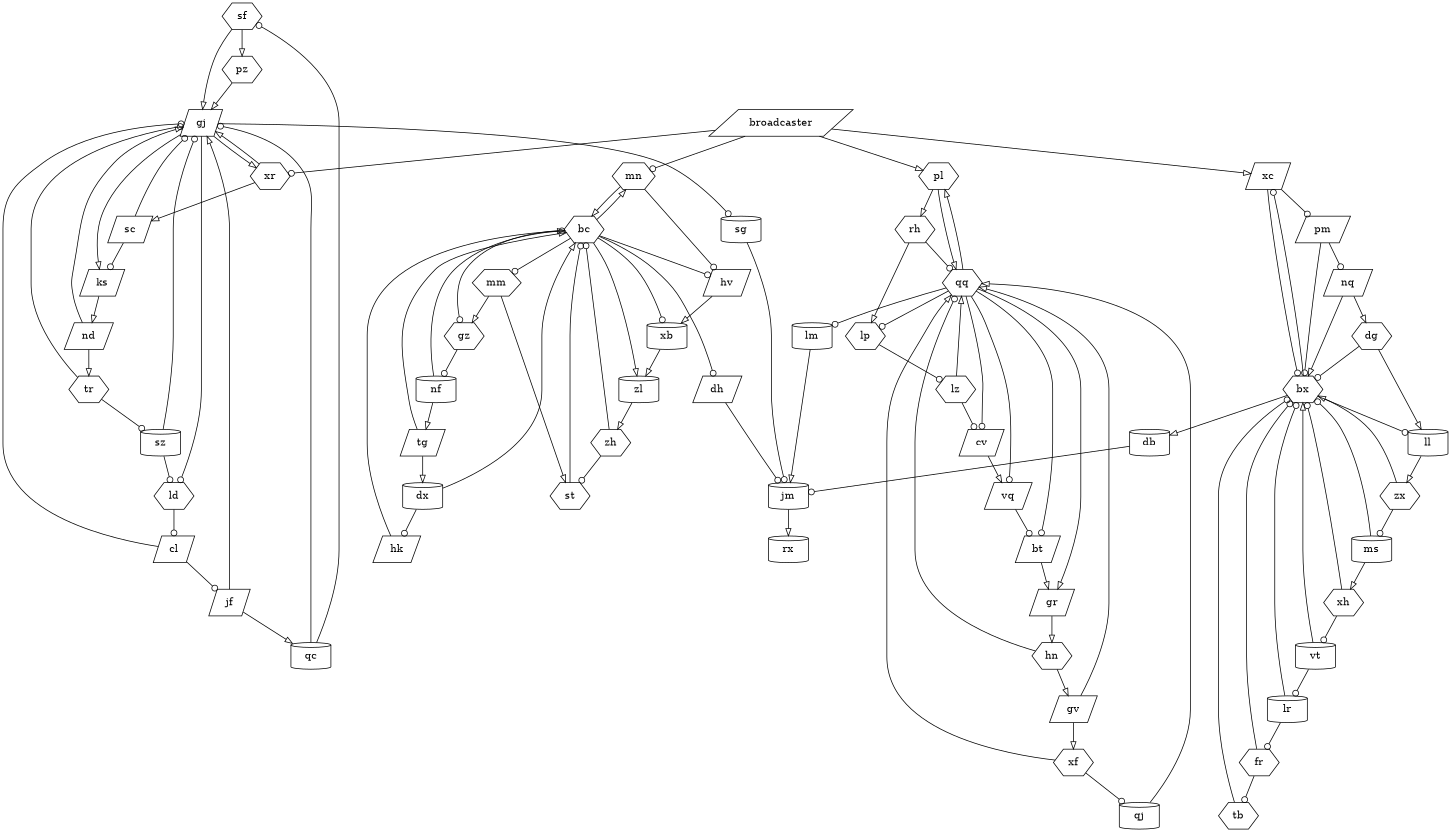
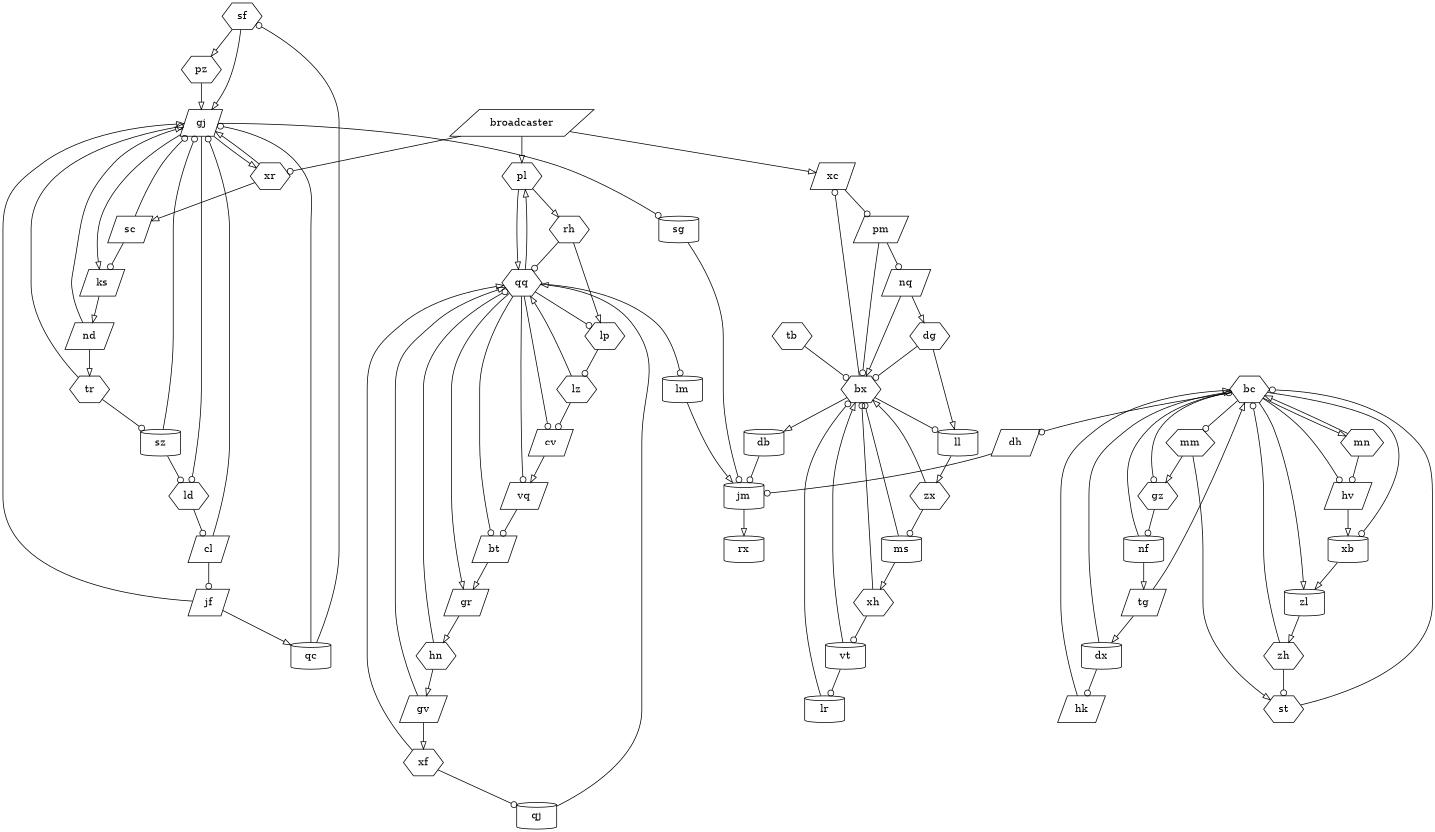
  digraph {
    node [shape=hexagon]
    edge [arrowhead=odot]
    sf
    pz
    gj [shape=parallelogram]
    ks [shape=parallelogram]
    xr
    ld
    sg [shape=cylinder]
    nd [shape=parallelogram]
    sc [shape=parallelogram]
    cl [shape=parallelogram]
    jm [shape=cylinder]
    zh
    bc
    st
    mn
    zl [shape=cylinder]
    xb [shape=cylinder]
    mm
    dh [shape=parallelogram]
    hv [shape=parallelogram]
    gz
    nf [shape=cylinder]
    hk [shape=parallelogram]
    rx [shape=cylinder]
    tg [shape=parallelogram]
    gv [shape=parallelogram]
    xf
    qq
    qj [shape=cylinder]
    gr [shape=parallelogram]
    pl
    cv [shape=parallelogram]
    lp
    vq [shape=parallelogram]
    bt [shape=parallelogram]
    lm [shape=cylinder]
    hn
    rh
    lz
    tr
    sz [shape=cylinder]
    zx
    bx
    ms [shape=cylinder]
    ll [shape=cylinder]
    xc [shape=parallelogram]
    db [shape=cylinder]
    xh
    pm [shape=parallelogram]
    vt [shape=cylinder]
    qc [shape=cylinder]
    jf [shape=parallelogram]
    dg
    dx [shape=cylinder]
    nq [shape=parallelogram]
    lr [shape=cylinder]
-   fr
    tb
    broadcaster [shape=parallelogram]
    sf -> pz [arrowhead=onormal]
    sf -> gj [arrowhead=onormal]
    pz -> gj [arrowhead=onormal]
    gj -> ks [arrowhead=onormal]
    gj -> xr [arrowhead=onormal]
    gj -> ld
    gj -> sg
    ks -> nd [arrowhead=onormal]
    xr -> gj [arrowhead=onormal]
    xr -> sc [arrowhead=onormal]
    ld -> cl
    sg -> jm
    nd -> gj [arrowhead=onormal]
    nd -> tr [arrowhead=onormal]
    sc -> gj
    sc -> ks
    cl -> gj
    cl -> jf
    jm -> rx [arrowhead=onormal]
    zh -> bc
    zh -> st
    bc -> mn [arrowhead=onormal]
    bc -> zl [arrowhead=onormal]
    bc -> xb
    bc -> mm
    bc -> dh
    bc -> hv
    bc -> gz
    st -> bc
    mn -> bc [arrowhead=onormal]
    mn -> hv
    zl -> zh [arrowhead=onormal]
    xb -> zl [arrowhead=onormal]
    mm -> st [arrowhead=onormal]
    mm -> gz [arrowhead=onormal]
    dh -> jm
    hv -> xb [arrowhead=onormal]
    gz -> nf
    nf -> bc
    nf -> tg [arrowhead=onormal]
    hk -> bc [arrowhead=onormal]
    tg -> bc [arrowhead=onormal]
    tg -> dx [arrowhead=onormal]
    gv -> xf [arrowhead=onormal]
    gv -> qq [arrowhead=onormal]
    xf -> qq [arrowhead=onormal]
    xf -> qj
    qq -> gr [arrowhead=onormal]
    qq -> pl [arrowhead=onormal]
    qq -> cv
    qq -> lp
    qq -> vq
    qq -> bt
    qq -> lm
    qj -> qq [arrowhead=onormal]
    gr -> hn [arrowhead=onormal]
    pl -> qq [arrowhead=onormal]
    pl -> rh [arrowhead=onormal]
    cv -> vq [arrowhead=onormal]
    lp -> lz
    vq -> bt
    bt -> gr [arrowhead=onormal]
    lm -> jm [arrowhead=onormal]
    hn -> gv [arrowhead=onormal]
    hn -> qq
    rh -> qq
    rh -> lp [arrowhead=onormal]
    lz -> qq [arrowhead=onormal]
    lz -> cv
    tr -> gj
    tr -> sz
    sz -> gj
    sz -> ld
    zx -> bx [arrowhead=onormal]
    zx -> ms
    bx -> ll
    bx -> xc
    bx -> db [arrowhead=onormal]
    ms -> bx
    ms -> xh [arrowhead=onormal]
    ll -> zx [arrowhead=onormal]
-   xc -> bx
    xc -> pm
    db -> jm
    xh -> bx
    xh -> vt
    pm -> bx
    pm -> nq
    vt -> bx [arrowhead=onormal]
    vt -> lr
    qc -> sf
    qc -> gj
    jf -> gj [arrowhead=onormal]
    jf -> qc [arrowhead=onormal]
    dg -> bx
    dg -> ll [arrowhead=onormal]
    dx -> bc [arrowhead=onormal]
    dx -> hk
    nq -> bx [arrowhead=onormal]
    nq -> dg [arrowhead=onormal]
    lr -> bx
-   lr -> fr
-   fr -> bx
-   fr -> tb
    tb -> bx
    broadcaster -> xr
-   broadcaster -> mn
    broadcaster -> pl [arrowhead=onormal]
    broadcaster -> xc [arrowhead=onormal]
  }
